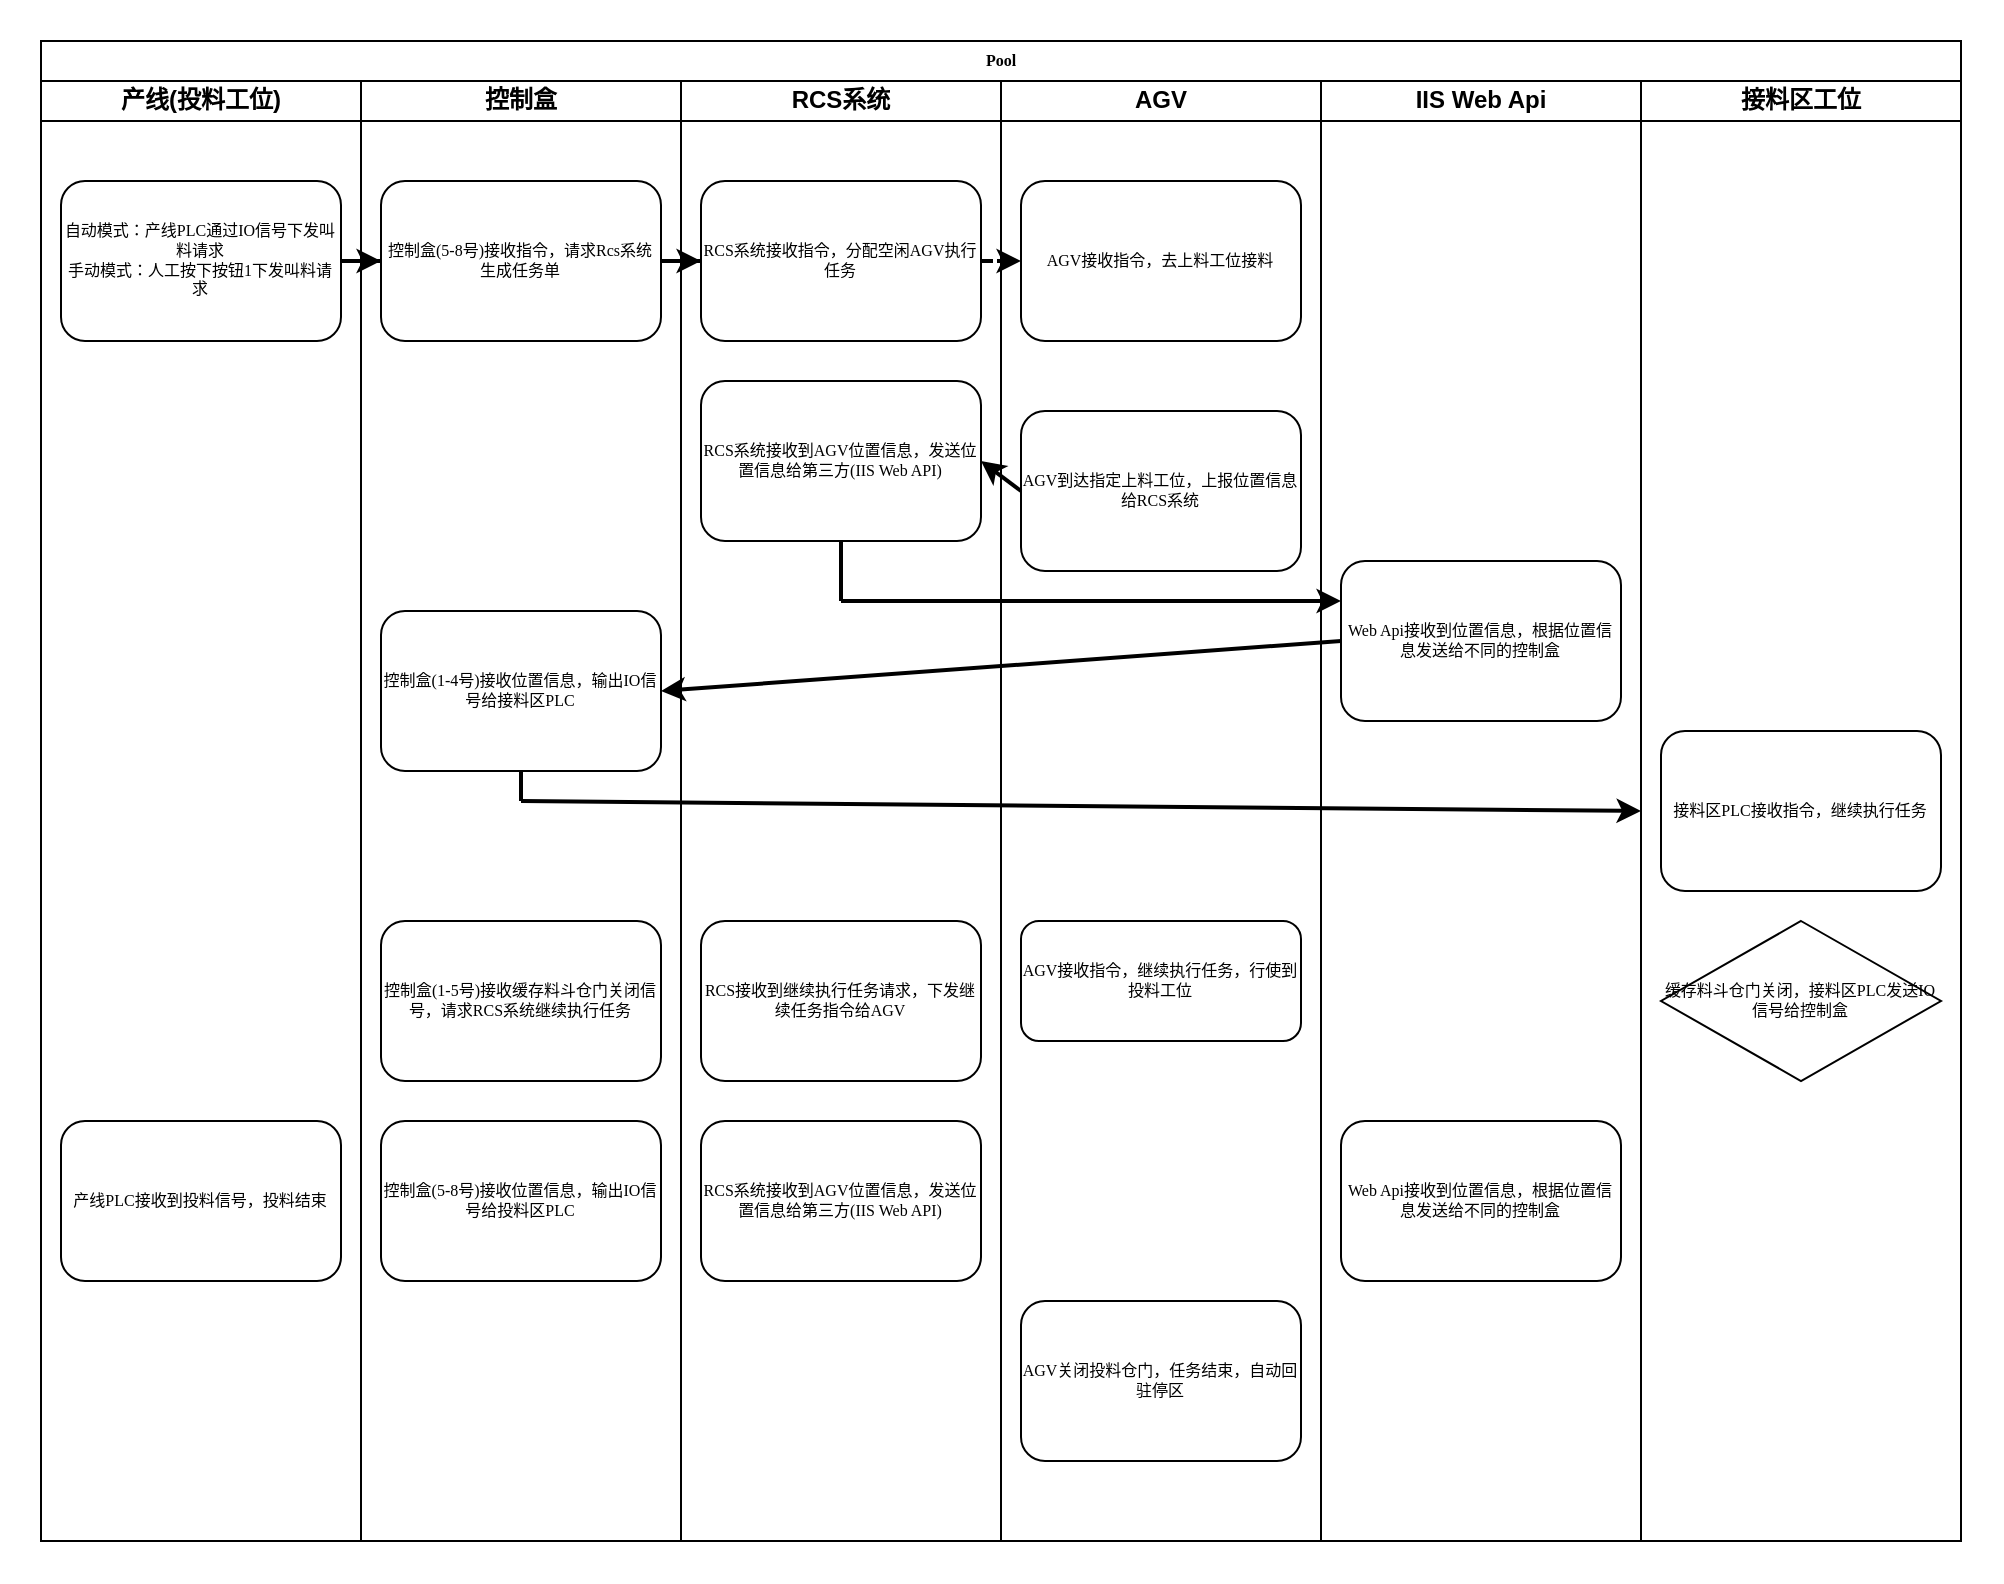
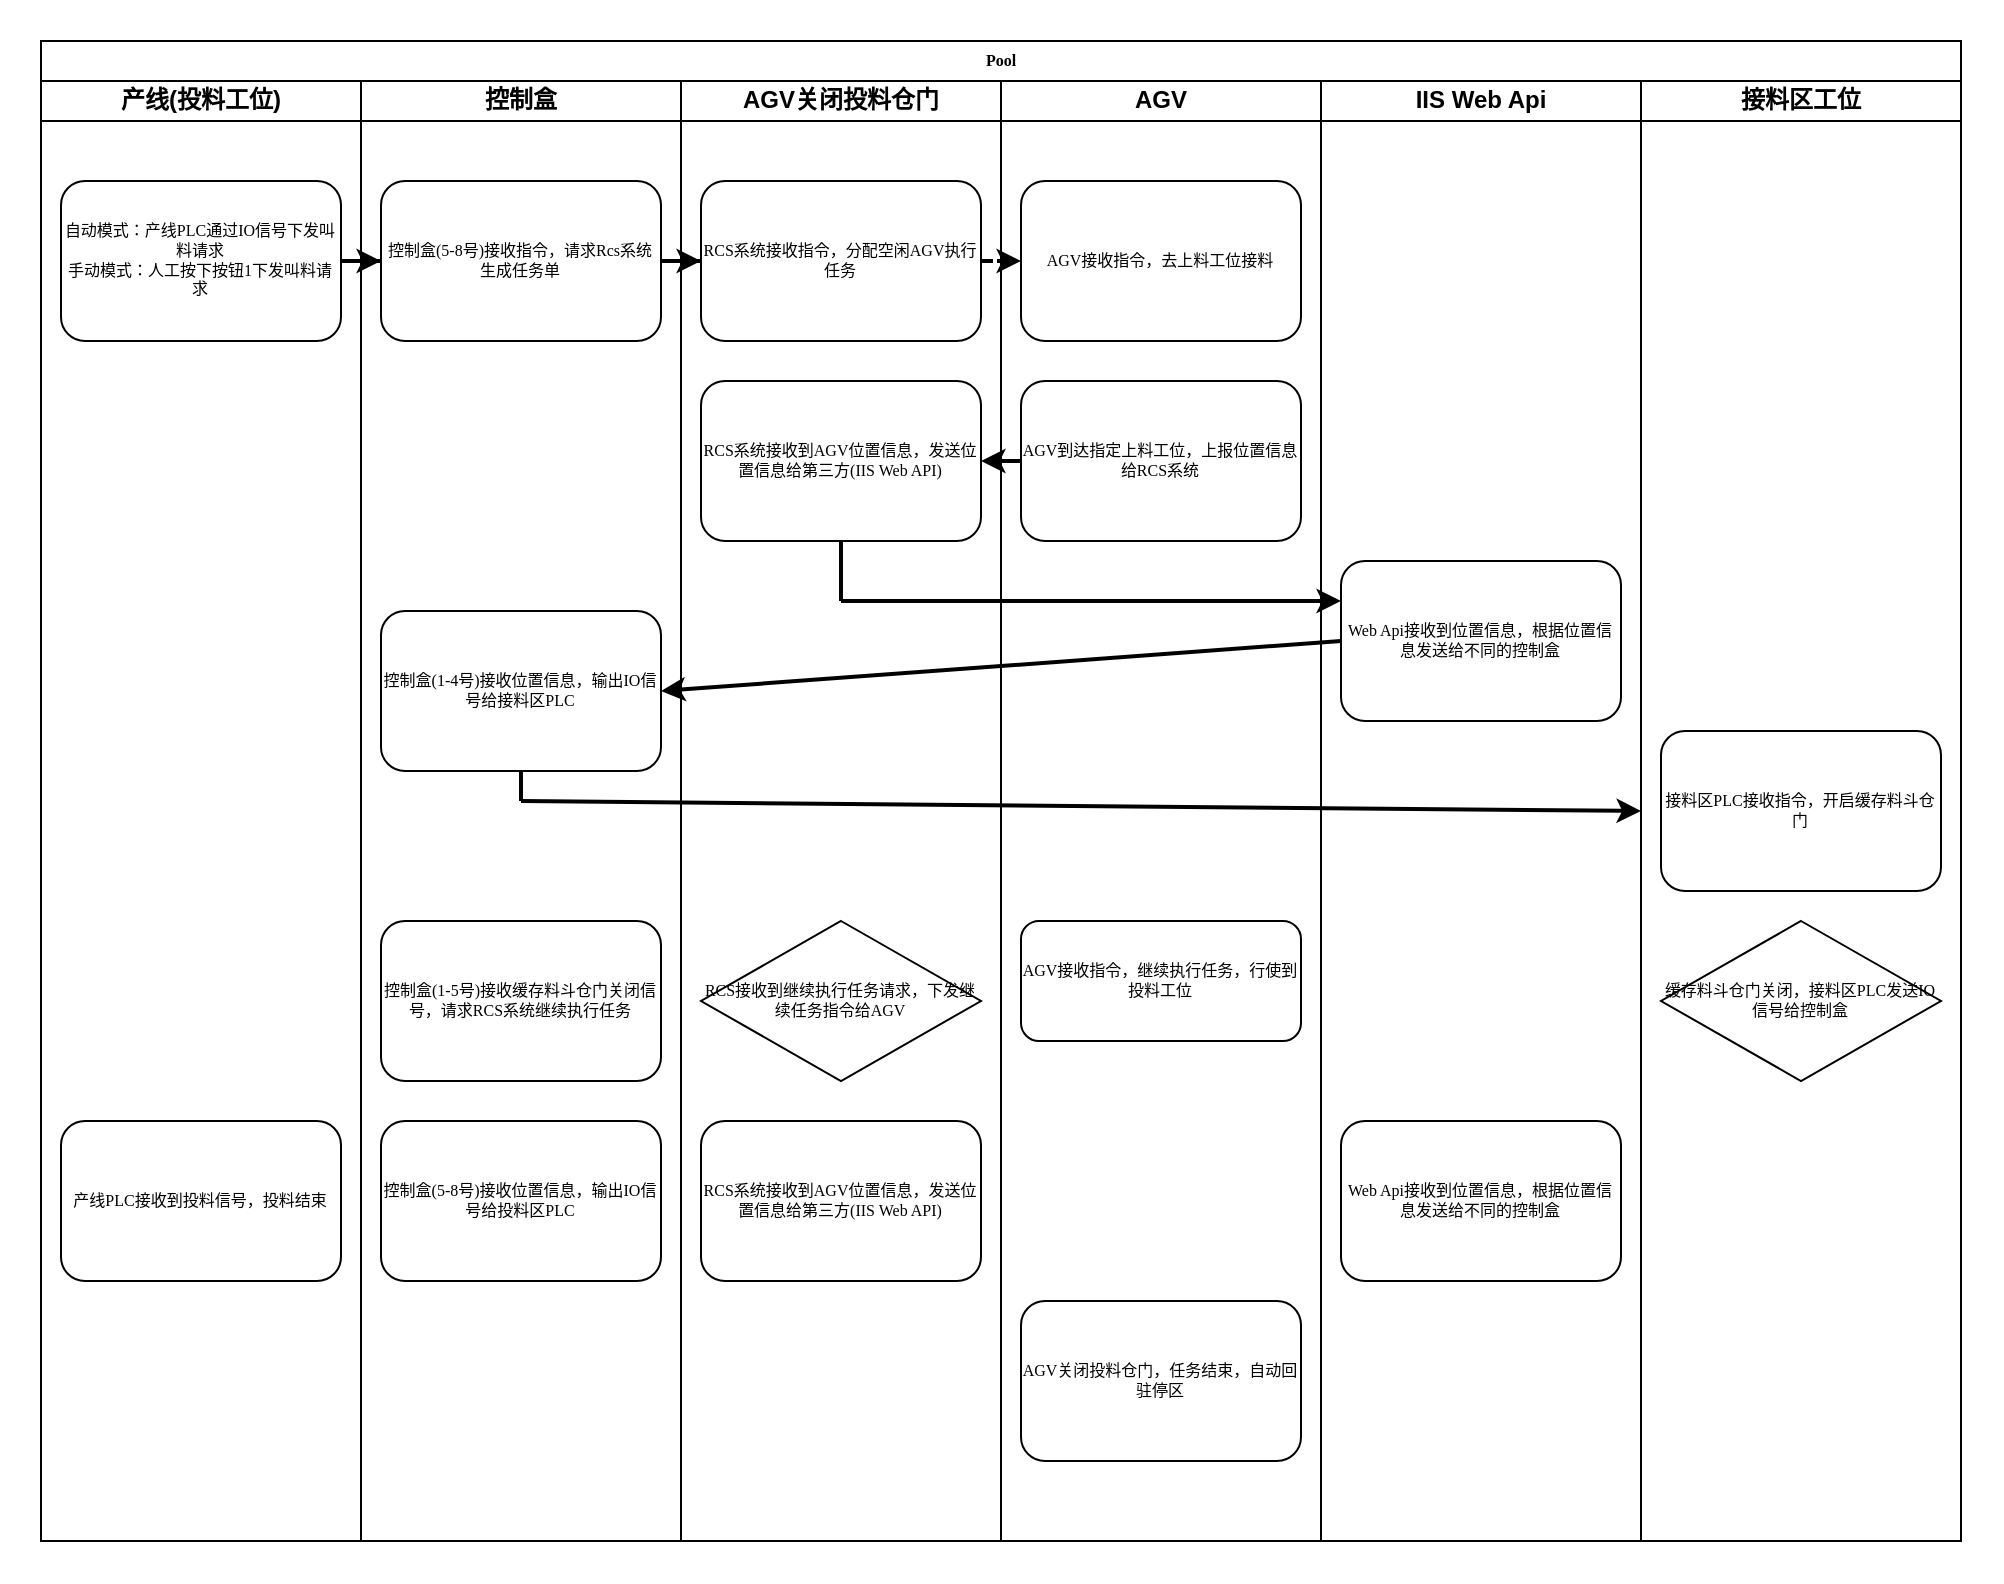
  <mxCell id="0" />
  <mxCell id="1" parent="0" />
  <mxCell id="2" value="Pool" style="swimlane;html=1;childLayout=stackLayout;startSize=20;rounded=0;shadow=0;labelBackgroundColor=none;strokeWidth=1;fontFamily=Verdana;fontSize=8;align=center;" parent="1" vertex="1"><mxGeometry x="20" y="20" width="960" height="750" as="geometry" /></mxCell>
  <mxCell id="3" value="产线(投料工位)" style="swimlane;html=1;startSize=20;" parent="2" vertex="1"><mxGeometry y="20" width="160" height="730" as="geometry" /></mxCell>
  <mxCell id="4" value="自动模式：产线PLC通过IO信号下发叫料请求&lt;br&gt;手动模式：人工按下按钮1下发叫料请求" style="rounded=1;whiteSpace=wrap;html=1;shadow=0;labelBackgroundColor=none;strokeWidth=1;fontFamily=Verdana;fontSize=8;align=center;" parent="3" vertex="1"><mxGeometry x="10" y="50" width="140" height="80" as="geometry" /></mxCell>
  <mxCell id="5" value="产线PLC接收到投料信号，投料结束" style="rounded=1;whiteSpace=wrap;html=1;shadow=0;labelBackgroundColor=none;strokeWidth=1;fontFamily=Verdana;fontSize=8;align=center;" vertex="1" parent="3"><mxGeometry x="10" y="520" width="140" height="80" as="geometry" /></mxCell>
  <mxCell id="6" value="控制盒" style="swimlane;html=1;startSize=20;" parent="2" vertex="1"><mxGeometry x="160" y="20" width="160" height="730" as="geometry" /></mxCell>
  <mxCell id="7" value="控制盒(5-8号)接收指令，请求Rcs系统生成任务单" style="rounded=1;whiteSpace=wrap;html=1;shadow=0;labelBackgroundColor=none;strokeWidth=1;fontFamily=Verdana;fontSize=8;align=center;" vertex="1" parent="6"><mxGeometry x="10" y="50" width="140" height="80" as="geometry" /></mxCell>
  <mxCell id="8" value="控制盒(1-4号)接收位置信息，输出IO信号给接料区PLC" style="rounded=1;whiteSpace=wrap;html=1;shadow=0;labelBackgroundColor=none;strokeWidth=1;fontFamily=Verdana;fontSize=8;align=center;" vertex="1" parent="6"><mxGeometry x="10" y="265" width="140" height="80" as="geometry" /></mxCell>
  <mxCell id="9" value="控制盒(1-5号)接收缓存料斗仓门关闭信号，请求RCS系统继续执行任务" style="rounded=1;whiteSpace=wrap;html=1;shadow=0;labelBackgroundColor=none;strokeWidth=1;fontFamily=Verdana;fontSize=8;align=center;" vertex="1" parent="6"><mxGeometry x="10" y="420" width="140" height="80" as="geometry" /></mxCell>
  <mxCell id="10" value="控制盒(5-8号)接收位置信息，输出IO信号给投料区PLC" style="rounded=1;whiteSpace=wrap;html=1;shadow=0;labelBackgroundColor=none;strokeWidth=1;fontFamily=Verdana;fontSize=8;align=center;" vertex="1" parent="6"><mxGeometry x="10" y="520" width="140" height="80" as="geometry" /></mxCell>
- <mxCell id="11" value="RCS系统" style="swimlane;html=1;startSize=20;" parent="2" vertex="1"><mxGeometry x="320" y="20" width="160" height="730" as="geometry" /></mxCell>
+ <mxCell id="11" value="AGV关闭投料仓门" style="swimlane;html=1;startSize=20;" parent="2" vertex="1"><mxGeometry x="320" y="20" width="160" height="730" as="geometry" /></mxCell>
  <mxCell id="12" value="RCS系统接收指令，分配空闲AGV执行任务" style="rounded=1;whiteSpace=wrap;html=1;shadow=0;labelBackgroundColor=none;strokeWidth=1;fontFamily=Verdana;fontSize=8;align=center;" vertex="1" parent="11"><mxGeometry x="10" y="50" width="140" height="80" as="geometry" /></mxCell>
  <mxCell id="13" value="RCS系统接收到AGV位置信息，发送位置信息给第三方(IIS Web API)" style="rounded=1;whiteSpace=wrap;html=1;shadow=0;labelBackgroundColor=none;strokeWidth=1;fontFamily=Verdana;fontSize=8;align=center;" vertex="1" parent="11"><mxGeometry x="10" y="150" width="140" height="80" as="geometry" /></mxCell>
- <mxCell id="14" value="RCS接收到继续执行任务请求，下发继续任务指令给AGV" style="rounded=1;whiteSpace=wrap;html=1;shadow=0;labelBackgroundColor=none;strokeWidth=1;fontFamily=Verdana;fontSize=8;align=center;" vertex="1" parent="11"><mxGeometry x="10" y="420" width="140" height="80" as="geometry" /></mxCell>
+ <mxCell id="14" value="RCS接收到继续执行任务请求，下发继续任务指令给AGV" style="rhombus;whiteSpace=wrap;html=1;shadow=0;labelBackgroundColor=none;strokeWidth=1;fontFamily=Verdana;fontSize=8;align=center;" vertex="1" parent="11"><mxGeometry x="10" y="420" width="140" height="80" as="geometry" /></mxCell>
  <mxCell id="15" value="RCS系统接收到AGV位置信息，发送位置信息给第三方(IIS Web API)" style="rounded=1;whiteSpace=wrap;html=1;shadow=0;labelBackgroundColor=none;strokeWidth=1;fontFamily=Verdana;fontSize=8;align=center;" vertex="1" parent="11"><mxGeometry x="10" y="520" width="140" height="80" as="geometry" /></mxCell>
  <mxCell id="16" value="AGV" style="swimlane;html=1;startSize=20;" parent="2" vertex="1"><mxGeometry x="480" y="20" width="160" height="730" as="geometry" /></mxCell>
  <mxCell id="17" value="AGV接收指令，去上料工位接料" style="rounded=1;whiteSpace=wrap;html=1;shadow=0;labelBackgroundColor=none;strokeWidth=1;fontFamily=Verdana;fontSize=8;align=center;" vertex="1" parent="16"><mxGeometry x="10" y="50" width="140" height="80" as="geometry" /></mxCell>
- <mxCell id="18" value="AGV到达指定上料工位，上报位置信息给RCS系统" style="rounded=1;whiteSpace=wrap;html=1;shadow=0;labelBackgroundColor=none;strokeWidth=1;fontFamily=Verdana;fontSize=8;align=center;" vertex="1" parent="16"><mxGeometry x="10" y="165" width="140" height="80" as="geometry" /></mxCell>
+ <mxCell id="18" value="AGV到达指定上料工位，上报位置信息给RCS系统" style="rounded=1;whiteSpace=wrap;html=1;shadow=0;labelBackgroundColor=none;strokeWidth=1;fontFamily=Verdana;fontSize=8;align=center;" vertex="1" parent="16"><mxGeometry x="10" y="150" width="140" height="80" as="geometry" /></mxCell>
  <mxCell id="19" value="AGV接收指令，继续执行任务，行使到投料工位" style="rounded=1;whiteSpace=wrap;html=1;shadow=0;labelBackgroundColor=none;strokeWidth=1;fontFamily=Verdana;fontSize=8;align=center;" vertex="1" parent="16"><mxGeometry x="10" y="420" width="140" height="60" as="geometry" /></mxCell>
  <mxCell id="20" value="AGV关闭投料仓门，任务结束，自动回驻停区" style="rounded=1;whiteSpace=wrap;html=1;shadow=0;labelBackgroundColor=none;strokeWidth=1;fontFamily=Verdana;fontSize=8;align=center;" vertex="1" parent="16"><mxGeometry x="10" y="610" width="140" height="80" as="geometry" /></mxCell>
  <mxCell id="21" value="IIS Web Api" style="swimlane;html=1;startSize=20;" parent="2" vertex="1"><mxGeometry x="640" y="20" width="160" height="730" as="geometry" /></mxCell>
  <mxCell id="22" value="Web Api接收到位置信息，根据位置信息发送给不同的控制盒" style="rounded=1;whiteSpace=wrap;html=1;shadow=0;labelBackgroundColor=none;strokeWidth=1;fontFamily=Verdana;fontSize=8;align=center;" vertex="1" parent="21"><mxGeometry x="10" y="240" width="140" height="80" as="geometry" /></mxCell>
  <mxCell id="23" value="Web Api接收到位置信息，根据位置信息发送给不同的控制盒" style="rounded=1;whiteSpace=wrap;html=1;shadow=0;labelBackgroundColor=none;strokeWidth=1;fontFamily=Verdana;fontSize=8;align=center;" vertex="1" parent="21"><mxGeometry x="10" y="520" width="140" height="80" as="geometry" /></mxCell>
  <mxCell id="24" value="接料区工位" style="swimlane;html=1;startSize=20;" parent="2" vertex="1"><mxGeometry x="800" y="20" width="160" height="730" as="geometry" /></mxCell>
- <mxCell id="25" value="接料区PLC接收指令，继续执行任务" style="rounded=1;whiteSpace=wrap;html=1;shadow=0;labelBackgroundColor=none;strokeWidth=1;fontFamily=Verdana;fontSize=8;align=center;" vertex="1" parent="24"><mxGeometry x="10" y="325" width="140" height="80" as="geometry" /></mxCell>
+ <mxCell id="25" value="接料区PLC接收指令，开启缓存料斗仓门" style="rounded=1;whiteSpace=wrap;html=1;shadow=0;labelBackgroundColor=none;strokeWidth=1;fontFamily=Verdana;fontSize=8;align=center;" vertex="1" parent="24"><mxGeometry x="10" y="325" width="140" height="80" as="geometry" /></mxCell>
  <mxCell id="26" value="缓存料斗仓门关闭，接料区PLC发送IO信号给控制盒" style="rhombus;whiteSpace=wrap;html=1;shadow=0;labelBackgroundColor=none;strokeWidth=1;fontFamily=Verdana;fontSize=8;align=center;" vertex="1" parent="24"><mxGeometry x="10" y="420" width="140" height="80" as="geometry" /></mxCell>
  <mxCell id="27" value="" style="edgeStyle=orthogonalEdgeStyle;rounded=0;orthogonalLoop=1;jettySize=auto;html=1;strokeWidth=2;" edge="1" parent="2" source="4" target="7"><mxGeometry relative="1" as="geometry" /></mxCell>
  <mxCell id="28" value="" style="edgeStyle=orthogonalEdgeStyle;rounded=0;orthogonalLoop=1;jettySize=auto;html=1;strokeWidth=2;" edge="1" parent="2" source="7" target="12"><mxGeometry relative="1" as="geometry" /></mxCell>
  <mxCell id="29" value="" style="edgeStyle=orthogonalEdgeStyle;rounded=0;orthogonalLoop=1;jettySize=auto;html=1;strokeWidth=2;dashed=1;" edge="1" parent="2" source="12" target="17"><mxGeometry relative="1" as="geometry" /></mxCell>
  <mxCell id="30" value="" style="endArrow=classic;html=1;rounded=0;entryX=1;entryY=0.5;entryDx=0;entryDy=0;exitX=0;exitY=0.5;exitDx=0;exitDy=0;strokeWidth=2;" edge="1" parent="2" source="18" target="13"><mxGeometry width="50" height="50" relative="1" as="geometry"><mxPoint x="490.98" y="209" as="sourcePoint" /><mxPoint x="469.02" y="207" as="targetPoint" /></mxGeometry></mxCell>
  <mxCell id="31" value="" style="endArrow=classic;html=1;rounded=0;exitX=0;exitY=0.5;exitDx=0;exitDy=0;entryX=1;entryY=0.5;entryDx=0;entryDy=0;strokeWidth=2;" edge="1" parent="2" source="22" target="8"><mxGeometry width="50" height="50" relative="1" as="geometry"><mxPoint x="450" y="370" as="sourcePoint" /><mxPoint x="500" y="320" as="targetPoint" /></mxGeometry></mxCell>
  <mxCell id="32" value="" style="endArrow=none;html=1;rounded=0;entryX=0.5;entryY=1;entryDx=0;entryDy=0;strokeWidth=2;" edge="1" parent="1" target="13"><mxGeometry width="50" height="50" relative="1" as="geometry"><mxPoint x="420" y="300" as="sourcePoint" /><mxPoint x="520" y="340" as="targetPoint" /></mxGeometry></mxCell>
  <mxCell id="33" value="" style="endArrow=classic;html=1;rounded=0;entryX=0;entryY=0.25;entryDx=0;entryDy=0;strokeWidth=2;" edge="1" parent="1" target="22"><mxGeometry width="50" height="50" relative="1" as="geometry"><mxPoint x="420" y="300" as="sourcePoint" /><mxPoint x="520" y="340" as="targetPoint" /></mxGeometry></mxCell>
  <mxCell id="34" value="" style="endArrow=none;html=1;rounded=0;exitX=0.5;exitY=1;exitDx=0;exitDy=0;strokeWidth=2;" edge="1" parent="1" source="8"><mxGeometry width="50" height="50" relative="1" as="geometry"><mxPoint x="470" y="390" as="sourcePoint" /><mxPoint x="260" y="400" as="targetPoint" /></mxGeometry></mxCell>
  <mxCell id="35" value="" style="endArrow=classic;html=1;rounded=0;entryX=0;entryY=0.5;entryDx=0;entryDy=0;strokeWidth=2;" edge="1" parent="1" target="24"><mxGeometry width="50" height="50" relative="1" as="geometry"><mxPoint x="260" y="400" as="sourcePoint" /><mxPoint x="820" y="410" as="targetPoint" /></mxGeometry></mxCell>
